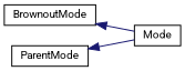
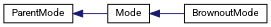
  digraph {
    fontname=Roboto
    rankdir=LR
    node [color=black fillcolor=white fontname=Roboto fontsize=10 shape=record style=filled]
    edge [color=midnightblue dir=back fontname=Roboto fontsize=10 labelfontname=Helvetica labelfontsize=10 style=solid]
    n1 [height=0.2 label=Mode width=0.4]
    n2 [height=0.2 label=BrownoutMode width=0.4]
    n3 [height=0.2 label=ParentMode width=0.4]
-   n2 -> n1
+   n1 -> n2
    n3 -> n1
  }
